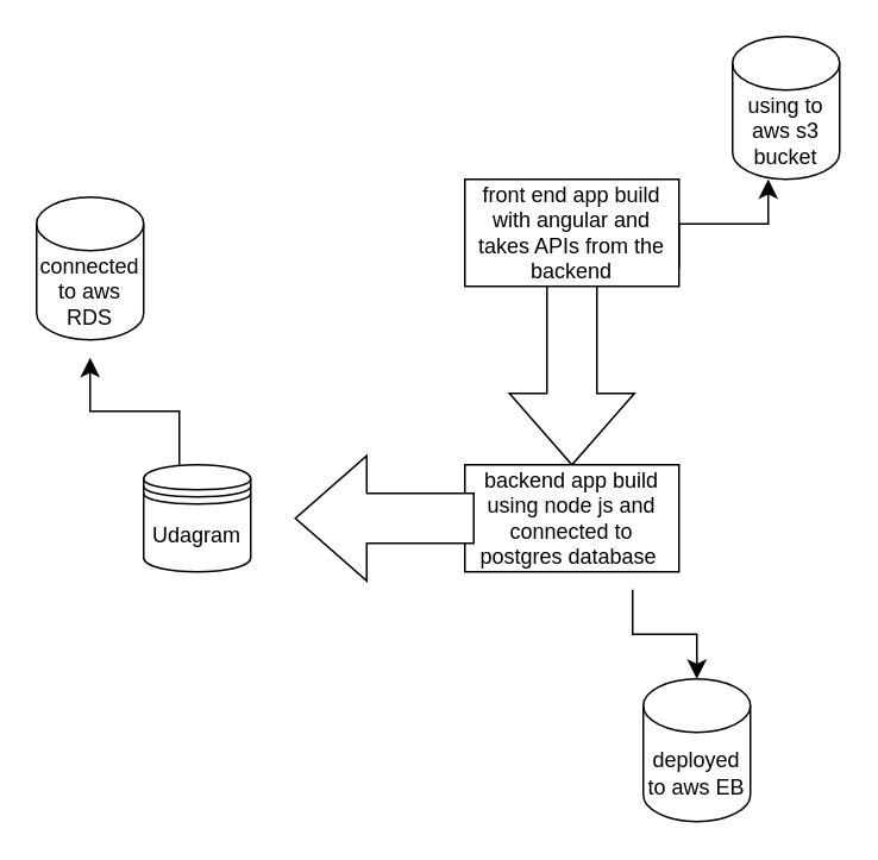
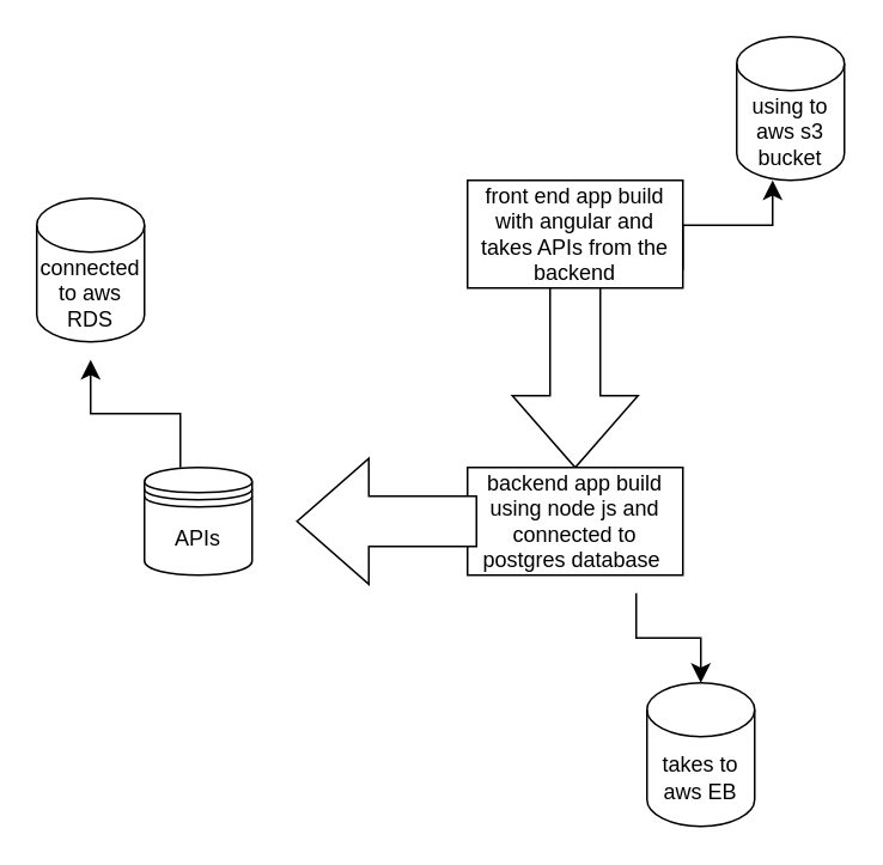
  <mxCell id="0" />
  <mxCell id="1" parent="0" />
  <mxCell id="2" value="front end app build with angular and takes APIs from the backend" style="rounded=0;whiteSpace=wrap;html=1;" parent="1" vertex="1"><mxGeometry x="260" y="100" width="120" height="60" as="geometry" /></mxCell>
  <mxCell id="3" value="" style="html=1;shadow=0;dashed=0;align=center;verticalAlign=middle;shape=mxgraph.arrows2.arrow;dy=0.6;dx=40;direction=south;notch=0;" parent="1" vertex="1"><mxGeometry x="285" y="160" width="70" height="100" as="geometry" /></mxCell>
  <mxCell id="4" value="backend app build using node js and connected to postgres database&amp;nbsp;" style="rounded=0;whiteSpace=wrap;html=1;" parent="1" vertex="1"><mxGeometry x="260" y="260" width="120" height="60" as="geometry" /></mxCell>
- <mxCell id="5" value="Udagram" style="shape=datastore;whiteSpace=wrap;html=1;" parent="1" vertex="1"><mxGeometry x="80" y="260" width="60" height="60" as="geometry" /></mxCell>
+ <mxCell id="5" value="APIs" style="shape=datastore;whiteSpace=wrap;html=1;" parent="1" vertex="1"><mxGeometry x="80" y="260" width="60" height="60" as="geometry" /></mxCell>
  <mxCell id="6" value="" style="html=1;shadow=0;dashed=0;align=center;verticalAlign=middle;shape=mxgraph.arrows2.arrow;dy=0.6;dx=40;direction=south;notch=0;rotation=90;" parent="1" vertex="1"><mxGeometry x="180" y="240" width="70" height="100" as="geometry" /></mxCell>
  <mxCell id="7" value="" style="edgeStyle=elbowEdgeStyle;elbow=vertical;endArrow=classic;html=1;curved=0;rounded=0;endSize=8;startSize=8;" edge="1" parent="1"><mxGeometry width="50" height="50" relative="1" as="geometry"><mxPoint x="380" y="150" as="sourcePoint" /><mxPoint x="430" y="100" as="targetPoint" /></mxGeometry></mxCell>
  <mxCell id="8" value="using to aws s3 bucket" style="shape=cylinder3;whiteSpace=wrap;html=1;boundedLbl=1;backgroundOutline=1;size=15;" vertex="1" parent="1"><mxGeometry x="410" y="20" width="60" height="80" as="geometry" /></mxCell>
  <mxCell id="9" value="" style="edgeStyle=elbowEdgeStyle;elbow=vertical;endArrow=classic;html=1;curved=0;rounded=0;endSize=8;startSize=8;" edge="1" parent="1"><mxGeometry width="50" height="50" relative="1" as="geometry"><mxPoint x="100" y="260" as="sourcePoint" /><mxPoint x="50" y="200" as="targetPoint" /></mxGeometry></mxCell>
  <mxCell id="10" value="connected to aws RDS" style="shape=cylinder3;whiteSpace=wrap;html=1;boundedLbl=1;backgroundOutline=1;size=15;" vertex="1" parent="1"><mxGeometry x="20" y="110" width="60" height="80" as="geometry" /></mxCell>
  <mxCell id="11" value="" style="edgeStyle=elbowEdgeStyle;elbow=vertical;endArrow=classic;html=1;curved=0;rounded=0;endSize=8;startSize=8;" edge="1" parent="1"><mxGeometry width="50" height="50" relative="1" as="geometry"><mxPoint x="354" y="330" as="sourcePoint" /><mxPoint x="390" y="380" as="targetPoint" /></mxGeometry></mxCell>
- <mxCell id="12" value="deployed to aws EB" style="shape=cylinder3;whiteSpace=wrap;html=1;boundedLbl=1;backgroundOutline=1;size=15;" vertex="1" parent="1"><mxGeometry x="360" y="380" width="60" height="80" as="geometry" /></mxCell>
+ <mxCell id="12" value="takes to aws EB" style="shape=cylinder3;whiteSpace=wrap;html=1;boundedLbl=1;backgroundOutline=1;size=15;" vertex="1" parent="1"><mxGeometry x="360" y="380" width="60" height="80" as="geometry" /></mxCell>
